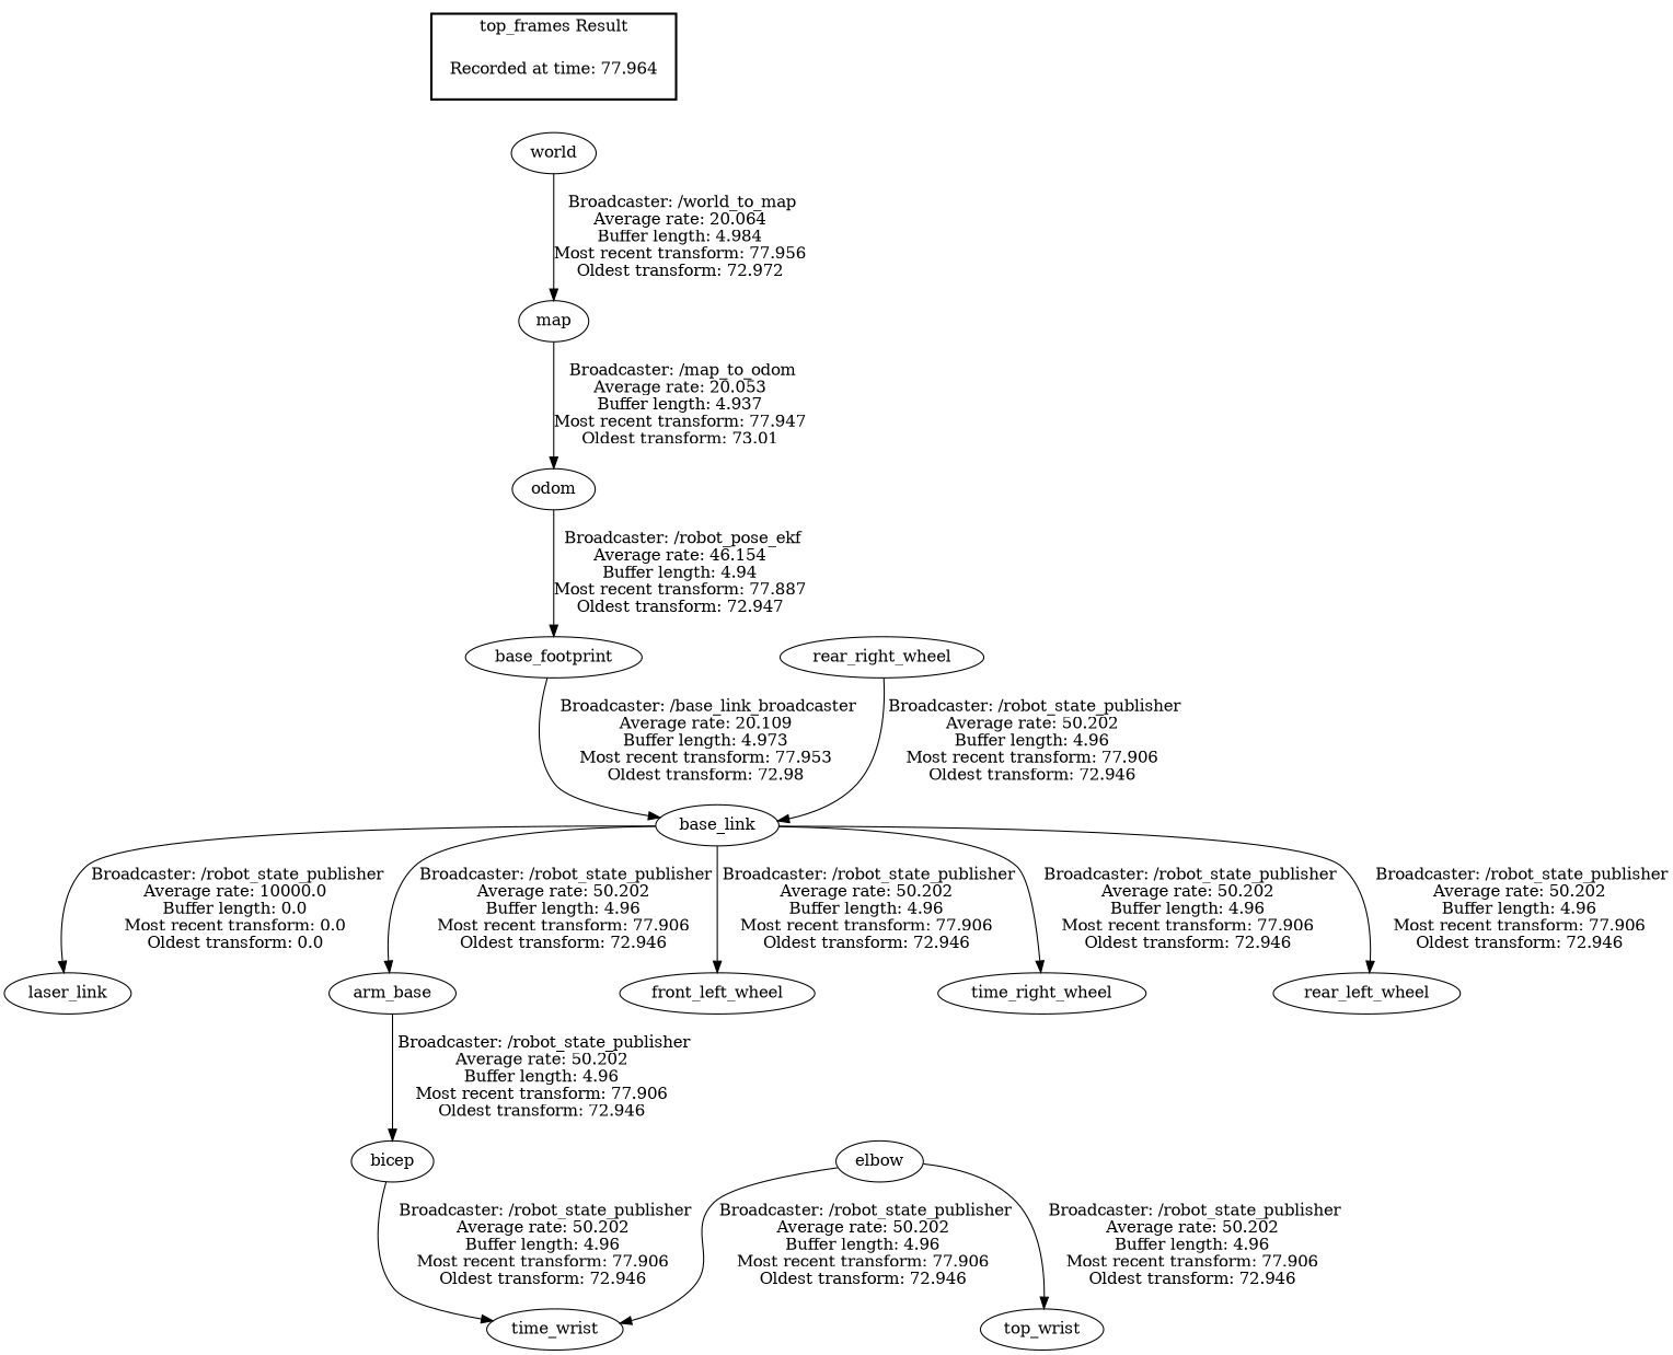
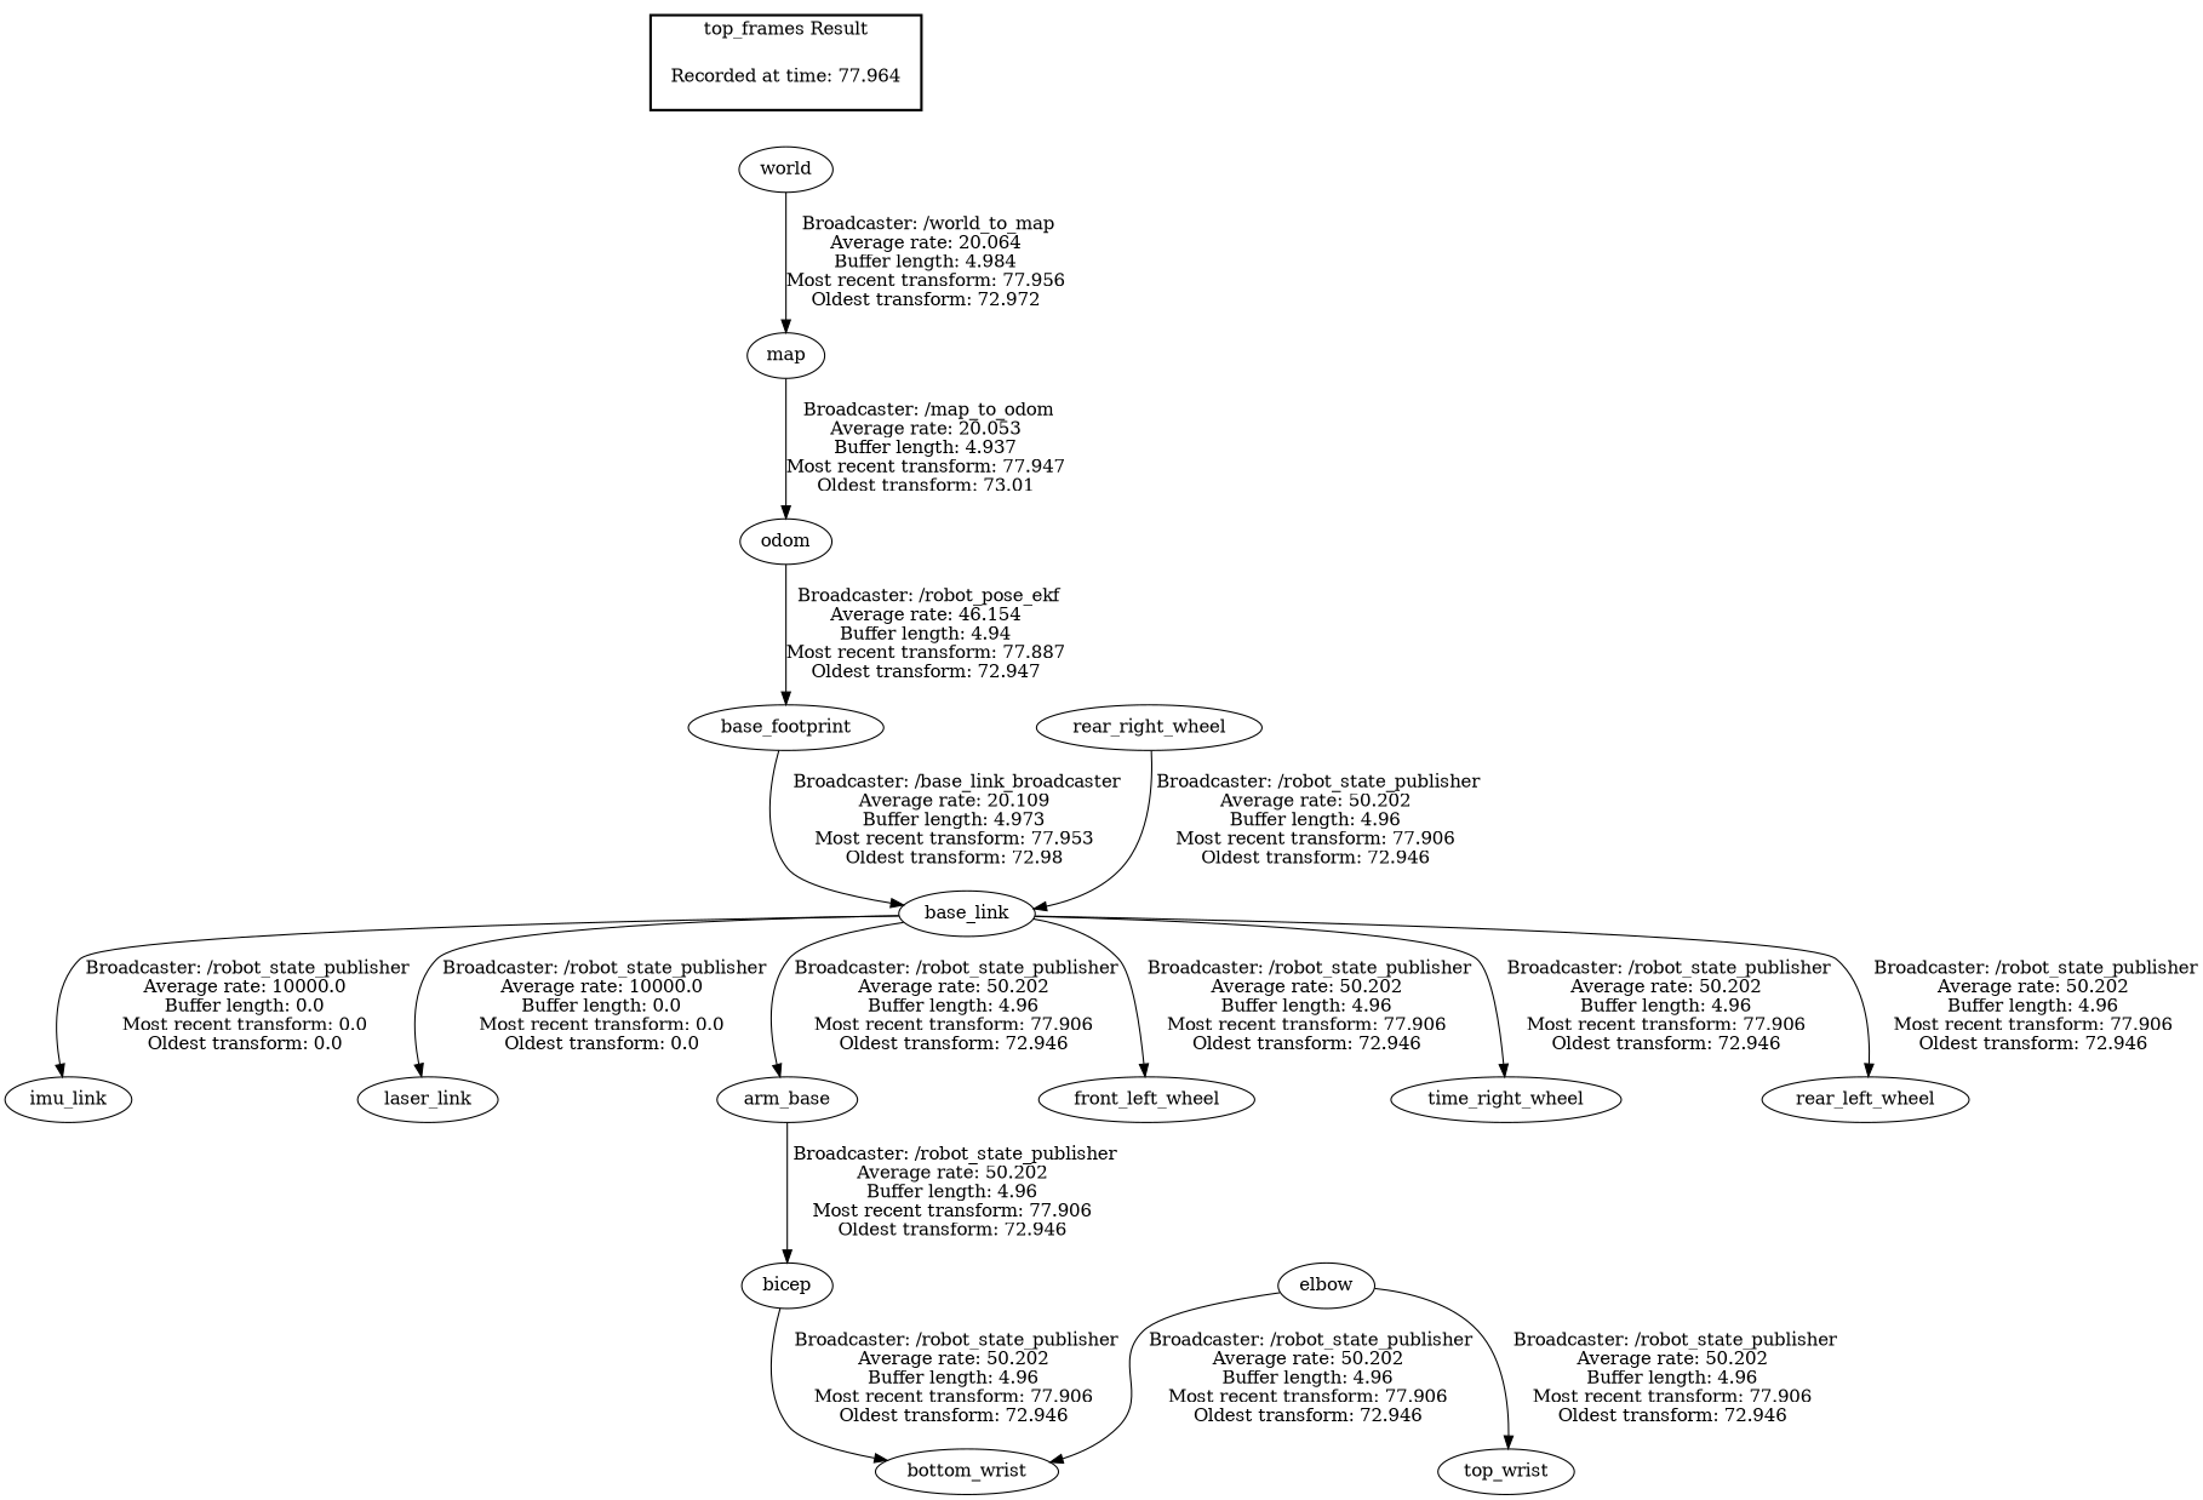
  digraph {
    "Recorded at time: 77.964" [shape=plaintext]
    world
    map
    odom
    base_footprint
    base_link
+   imu_link
    laser_link
    arm_base
    front_left_wheel
    n11 [label=time_right_wheel]
    rear_left_wheel
    bicep
    rear_right_wheel
-   bottom_wrist [label=time_wrist]
+   bottom_wrist
    elbow
    top_wrist
    subgraph cluster_1 {
      color=black
      label="top_frames Result"
      style=bold
      "Recorded at time: 77.964"
    }
    "Recorded at time: 77.964" -> world [style=invis]
    world -> map [label=" Broadcaster: /world_to_map\nAverage rate: 20.064\nBuffer length: 4.984\nMost recent transform: 77.956\nOldest transform: 72.972\n"]
    map -> odom [label=" Broadcaster: /map_to_odom\nAverage rate: 20.053\nBuffer length: 4.937\nMost recent transform: 77.947\nOldest transform: 73.01\n"]
    odom -> base_footprint [label=" Broadcaster: /robot_pose_ekf\nAverage rate: 46.154\nBuffer length: 4.94\nMost recent transform: 77.887\nOldest transform: 72.947\n"]
    base_footprint -> base_link [label=" Broadcaster: /base_link_broadcaster\nAverage rate: 20.109\nBuffer length: 4.973\nMost recent transform: 77.953\nOldest transform: 72.98\n"]
+   base_link -> imu_link [label=" Broadcaster: /robot_state_publisher\nAverage rate: 10000.0\nBuffer length: 0.0\nMost recent transform: 0.0\nOldest transform: 0.0\n"]
    base_link -> laser_link [label=" Broadcaster: /robot_state_publisher\nAverage rate: 10000.0\nBuffer length: 0.0\nMost recent transform: 0.0\nOldest transform: 0.0\n"]
    base_link -> arm_base [label=" Broadcaster: /robot_state_publisher\nAverage rate: 50.202\nBuffer length: 4.96\nMost recent transform: 77.906\nOldest transform: 72.946\n"]
    base_link -> front_left_wheel [label=" Broadcaster: /robot_state_publisher\nAverage rate: 50.202\nBuffer length: 4.96\nMost recent transform: 77.906\nOldest transform: 72.946\n"]
    base_link -> n11 [label=" Broadcaster: /robot_state_publisher\nAverage rate: 50.202\nBuffer length: 4.96\nMost recent transform: 77.906\nOldest transform: 72.946\n"]
    base_link -> rear_left_wheel [label=" Broadcaster: /robot_state_publisher\nAverage rate: 50.202\nBuffer length: 4.96\nMost recent transform: 77.906\nOldest transform: 72.946\n"]
    arm_base -> bicep [label=" Broadcaster: /robot_state_publisher\nAverage rate: 50.202\nBuffer length: 4.96\nMost recent transform: 77.906\nOldest transform: 72.946\n"]
    bicep -> bottom_wrist [label=" Broadcaster: /robot_state_publisher\nAverage rate: 50.202\nBuffer length: 4.96\nMost recent transform: 77.906\nOldest transform: 72.946\n"]
    rear_right_wheel -> base_link [label=" Broadcaster: /robot_state_publisher\nAverage rate: 50.202\nBuffer length: 4.96\nMost recent transform: 77.906\nOldest transform: 72.946\n"]
    elbow -> bottom_wrist [label=" Broadcaster: /robot_state_publisher\nAverage rate: 50.202\nBuffer length: 4.96\nMost recent transform: 77.906\nOldest transform: 72.946\n"]
    elbow -> top_wrist [label=" Broadcaster: /robot_state_publisher\nAverage rate: 50.202\nBuffer length: 4.96\nMost recent transform: 77.906\nOldest transform: 72.946\n"]
  }
